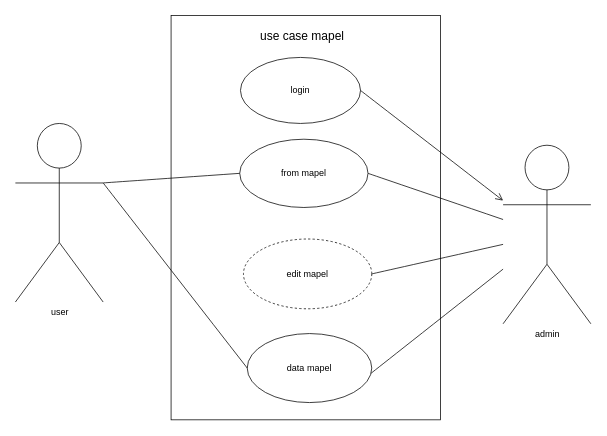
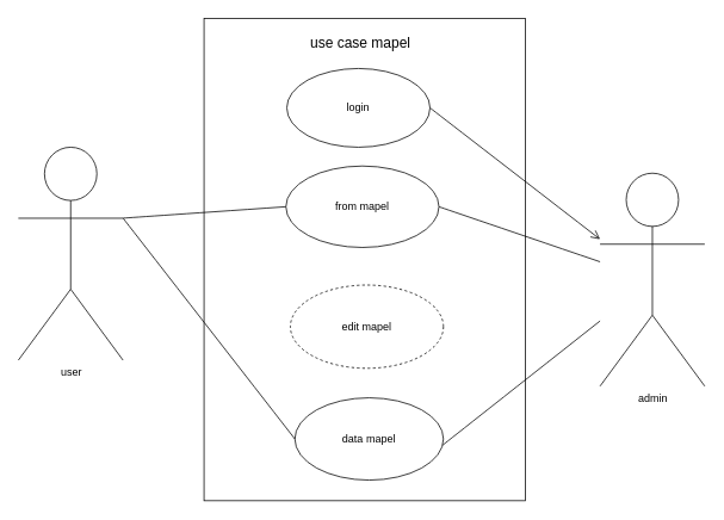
  <mxCell id="0" />
  <mxCell id="1" parent="0" />
  <mxCell id="2" value="" style="rounded=0;whiteSpace=wrap;html=1;" vertex="1" parent="1"><mxGeometry x="227.5" y="20" width="359" height="539" as="geometry" /></mxCell>
  <mxCell id="3" value="user" style="shape=umlActor;verticalLabelPosition=bottom;verticalAlign=top;html=1;outlineConnect=0;" vertex="1" parent="1"><mxGeometry x="20" y="164" width="117" height="238" as="geometry" /></mxCell>
  <mxCell id="4" value="login" style="ellipse;whiteSpace=wrap;html=1;" vertex="1" parent="1"><mxGeometry x="320" y="76" width="160" height="88" as="geometry" /></mxCell>
  <mxCell id="5" value="data mapel" style="ellipse;whiteSpace=wrap;html=1;" vertex="1" parent="1"><mxGeometry x="329" y="444" width="166" height="92" as="geometry" /></mxCell>
  <mxCell id="6" value="from mapel" style="ellipse;whiteSpace=wrap;html=1;" vertex="1" parent="1"><mxGeometry x="319" y="185" width="171" height="91" as="geometry" /></mxCell>
  <mxCell id="7" value="edit mapel" style="ellipse;whiteSpace=wrap;html=1;dashed=1;" vertex="1" parent="1"><mxGeometry x="324" y="318" width="171" height="93" as="geometry" /></mxCell>
  <mxCell id="8" value="admin" style="shape=umlActor;verticalLabelPosition=bottom;verticalAlign=top;html=1;outlineConnect=0;" vertex="1" parent="1"><mxGeometry x="670" y="193" width="117" height="238" as="geometry" /></mxCell>
  <mxCell id="9" value="use case mapel" style="text;html=1;align=center;verticalAlign=middle;resizable=0;points=[];autosize=1;strokeColor=none;fillColor=none;fontSize=16;" vertex="1" parent="1"><mxGeometry x="337" y="31" width="130" height="31" as="geometry" /></mxCell>
  <mxCell id="10" value="" style="endArrow=none;html=1;rounded=0;fontSize=12;startSize=8;endSize=8;curved=1;exitX=1;exitY=0.333;exitDx=0;exitDy=0;exitPerimeter=0;entryX=0;entryY=0.5;entryDx=0;entryDy=0;" edge="1" parent="1" source="3" target="6"><mxGeometry width="50" height="50" relative="1" as="geometry"><mxPoint x="327" y="315" as="sourcePoint" /><mxPoint x="377" y="265" as="targetPoint" /></mxGeometry></mxCell>
  <mxCell id="11" value="" style="endArrow=none;html=1;rounded=0;fontSize=12;startSize=8;endSize=8;curved=1;exitX=1;exitY=0.333;exitDx=0;exitDy=0;exitPerimeter=0;entryX=0;entryY=0.5;entryDx=0;entryDy=0;" edge="1" parent="1" source="3" target="5"><mxGeometry width="50" height="50" relative="1" as="geometry"><mxPoint x="147" y="253" as="sourcePoint" /><mxPoint x="329" y="241" as="targetPoint" /></mxGeometry></mxCell>
  <mxCell id="12" style="edgeStyle=none;curved=1;rounded=0;orthogonalLoop=1;jettySize=auto;html=1;exitX=1;exitY=0.333;exitDx=0;exitDy=0;exitPerimeter=0;fontSize=12;startSize=8;endSize=8;" edge="1" parent="1" source="3" target="3"><mxGeometry relative="1" as="geometry" /></mxCell>
  <mxCell id="13" value="" style="endArrow=open;html=1;rounded=0;fontSize=12;startSize=8;endSize=8;curved=1;exitX=1;exitY=0.5;exitDx=0;exitDy=0;" edge="1" parent="1" source="4" target="8"><mxGeometry width="50" height="50" relative="1" as="geometry"><mxPoint x="495" y="140" as="sourcePoint" /><mxPoint x="687" y="387" as="targetPoint" /></mxGeometry></mxCell>
  <mxCell id="14" value="" style="endArrow=none;html=1;rounded=0;fontSize=12;startSize=8;endSize=8;curved=1;exitX=1;exitY=0.5;exitDx=0;exitDy=0;" edge="1" parent="1" source="6" target="8"><mxGeometry width="50" height="50" relative="1" as="geometry"><mxPoint x="508" y="207" as="sourcePoint" /><mxPoint x="698" y="354" as="targetPoint" /></mxGeometry></mxCell>
- <mxCell id="15" value="" style="endArrow=none;html=1;rounded=0;fontSize=12;startSize=8;endSize=8;curved=1;exitX=1;exitY=0.5;exitDx=0;exitDy=0;" edge="1" parent="1" source="7" target="8"><mxGeometry width="50" height="50" relative="1" as="geometry"><mxPoint x="492" y="258" as="sourcePoint" /><mxPoint x="682" y="405" as="targetPoint" /></mxGeometry></mxCell>
  <mxCell id="16" value="" style="endArrow=none;html=1;rounded=0;fontSize=12;startSize=8;endSize=8;curved=1;exitX=0.994;exitY=0.576;exitDx=0;exitDy=0;exitPerimeter=0;" edge="1" parent="1" source="5" target="8"><mxGeometry width="50" height="50" relative="1" as="geometry"><mxPoint x="495" y="421" as="sourcePoint" /><mxPoint x="670" y="381" as="targetPoint" /></mxGeometry></mxCell>
